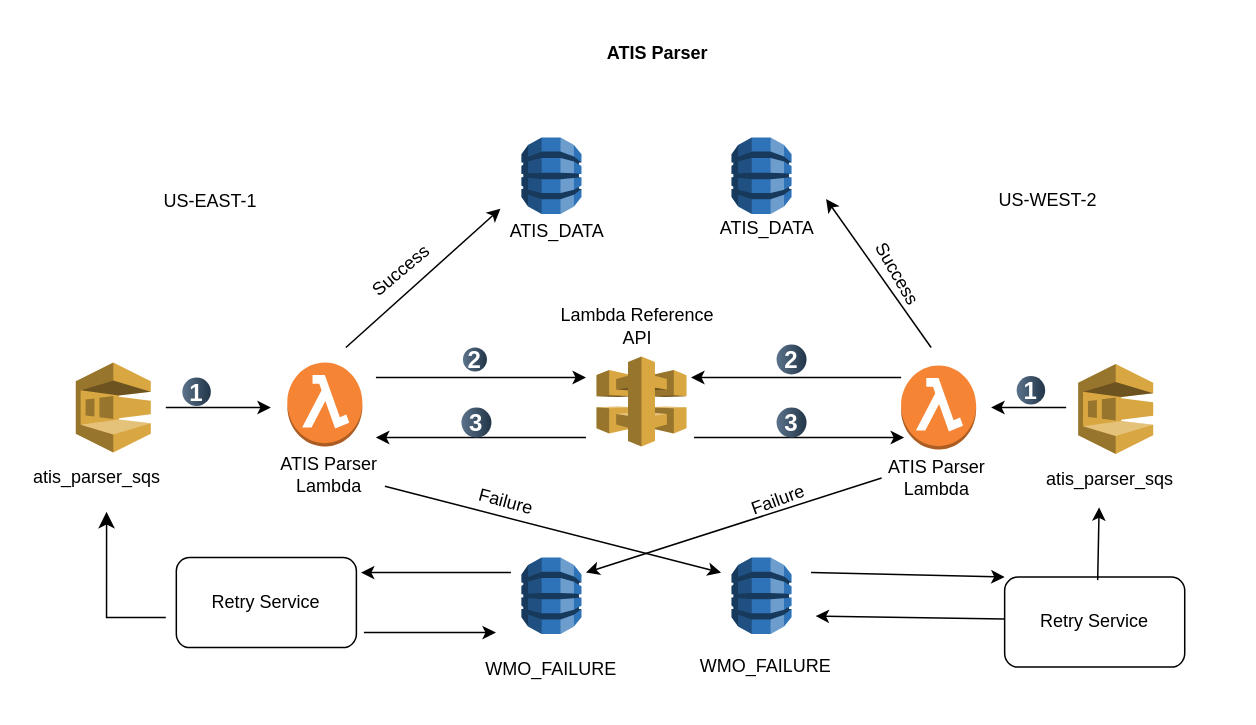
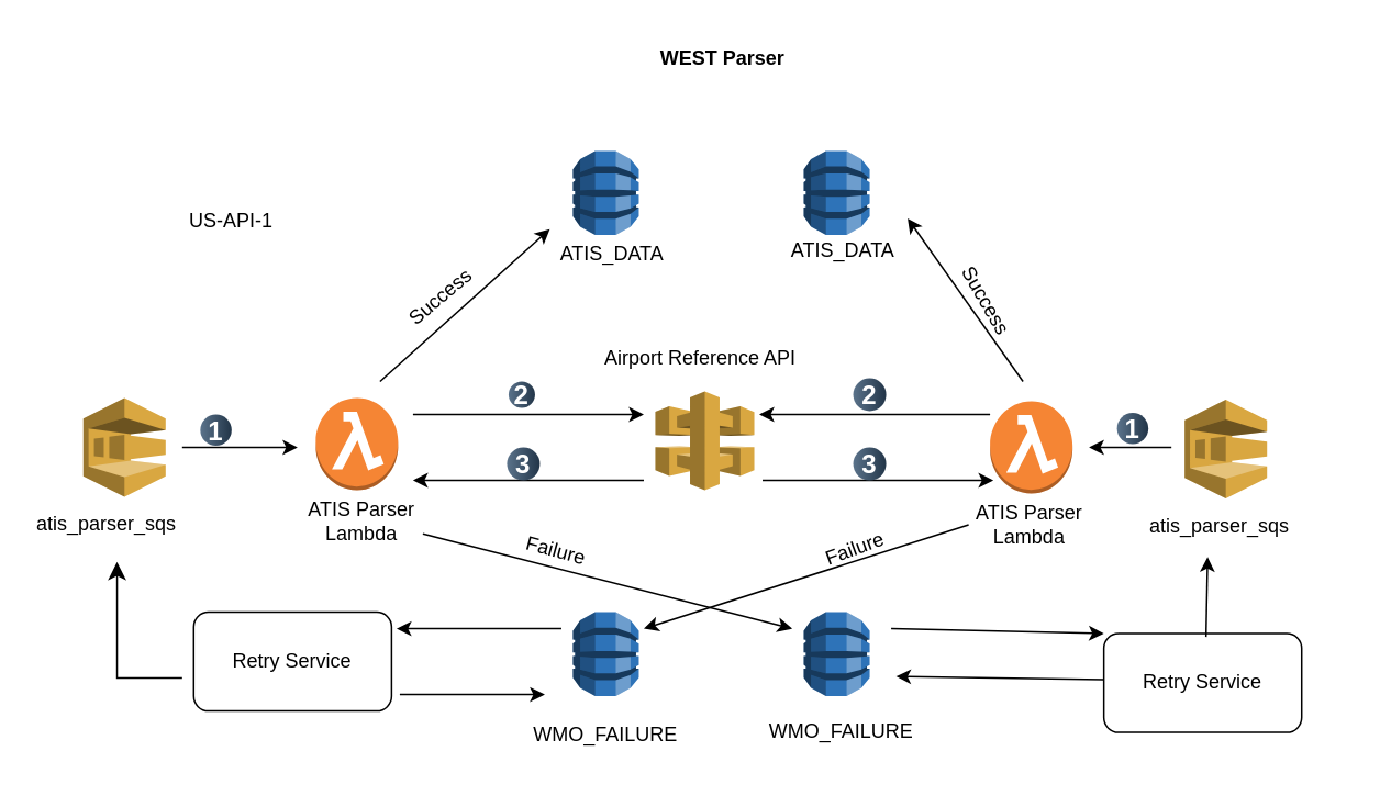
  <mxCell id="0" />
  <mxCell id="1" parent="0" />
  <mxCell id="2" value="" style="outlineConnect=0;dashed=0;verticalLabelPosition=bottom;verticalAlign=top;align=center;html=1;shape=mxgraph.aws3.sqs;fillColor=#D9A741;gradientColor=none;" parent="1" vertex="1"><mxGeometry x="50" y="241" width="50" height="60" as="geometry" /></mxCell>
  <mxCell id="3" value="" style="outlineConnect=0;dashed=0;verticalLabelPosition=bottom;verticalAlign=top;align=center;html=1;shape=mxgraph.aws3.lambda_function;fillColor=#F58534;gradientColor=none;" parent="1" vertex="1"><mxGeometry x="191" y="241" width="50" height="56" as="geometry" /></mxCell>
  <mxCell id="4" value="" style="outlineConnect=0;dashed=0;verticalLabelPosition=bottom;verticalAlign=top;align=center;html=1;shape=mxgraph.aws3.api_gateway;fillColor=#D9A741;gradientColor=none;" parent="1" vertex="1"><mxGeometry x="397" y="237" width="60" height="60" as="geometry" /></mxCell>
  <mxCell id="5" value="" style="outlineConnect=0;dashed=0;verticalLabelPosition=bottom;verticalAlign=top;align=center;html=1;shape=mxgraph.aws3.dynamo_db;fillColor=#2E73B8;gradientColor=none;" parent="1" vertex="1"><mxGeometry x="347" y="91" width="40" height="51" as="geometry" /></mxCell>
  <mxCell id="6" value="" style="outlineConnect=0;dashed=0;verticalLabelPosition=bottom;verticalAlign=top;align=center;html=1;shape=mxgraph.aws3.dynamo_db;fillColor=#2E73B8;gradientColor=none;" parent="1" vertex="1"><mxGeometry x="347" y="371" width="40" height="51" as="geometry" /></mxCell>
  <mxCell id="7" value="" style="outlineConnect=0;dashed=0;verticalLabelPosition=bottom;verticalAlign=top;align=center;html=1;shape=mxgraph.aws3.lambda_function;fillColor=#F58534;gradientColor=none;" parent="1" vertex="1"><mxGeometry x="600" y="243" width="50" height="56" as="geometry" /></mxCell>
  <mxCell id="8" value="" style="outlineConnect=0;dashed=0;verticalLabelPosition=bottom;verticalAlign=top;align=center;html=1;shape=mxgraph.aws3.dynamo_db;fillColor=#2E73B8;gradientColor=none;" parent="1" vertex="1"><mxGeometry x="487" y="91" width="40" height="51" as="geometry" /></mxCell>
  <mxCell id="9" value="" style="outlineConnect=0;dashed=0;verticalLabelPosition=bottom;verticalAlign=top;align=center;html=1;shape=mxgraph.aws3.dynamo_db;fillColor=#2E73B8;gradientColor=none;" parent="1" vertex="1"><mxGeometry x="487" y="371" width="40" height="51" as="geometry" /></mxCell>
  <mxCell id="10" value="ATIS Parser Lambda" style="text;html=1;align=center;verticalAlign=middle;whiteSpace=wrap;rounded=0;" parent="1" vertex="1"><mxGeometry x="182" y="301" width="74" height="30" as="geometry" /></mxCell>
  <mxCell id="11" value="ATIS Parser Lambda" style="text;html=1;align=center;verticalAlign=middle;whiteSpace=wrap;rounded=0;" parent="1" vertex="1"><mxGeometry x="587" y="303" width="74" height="30" as="geometry" /></mxCell>
  <mxCell id="12" value="atis_parser_sqs" style="text;whiteSpace=wrap;" parent="1" vertex="1"><mxGeometry x="20" y="304" width="120" height="40" as="geometry" /></mxCell>
  <mxCell id="13" value="" style="outlineConnect=0;dashed=0;verticalLabelPosition=bottom;verticalAlign=top;align=center;html=1;shape=mxgraph.aws3.sqs;fillColor=#D9A741;gradientColor=none;" parent="1" vertex="1"><mxGeometry x="718" y="242" width="50" height="60" as="geometry" /></mxCell>
  <mxCell id="14" value="atis_parser_sqs" style="text;whiteSpace=wrap;" parent="1" vertex="1"><mxGeometry x="695" y="305" width="120" height="40" as="geometry" /></mxCell>
  <mxCell id="15" value="" style="endArrow=classic;html=1;rounded=0;" parent="1" edge="1"><mxGeometry width="50" height="50" relative="1" as="geometry"><mxPoint x="250" y="251" as="sourcePoint" /><mxPoint x="390" y="251" as="targetPoint" /></mxGeometry></mxCell>
  <mxCell id="16" value="" style="endArrow=classic;html=1;rounded=0;" parent="1" edge="1"><mxGeometry width="50" height="50" relative="1" as="geometry"><mxPoint x="110" y="271" as="sourcePoint" /><mxPoint x="180" y="271" as="targetPoint" /></mxGeometry></mxCell>
  <mxCell id="17" value="" style="endArrow=classic;html=1;rounded=0;" parent="1" edge="1"><mxGeometry width="50" height="50" relative="1" as="geometry"><mxPoint x="390" y="291" as="sourcePoint" /><mxPoint x="250" y="291" as="targetPoint" /></mxGeometry></mxCell>
  <mxCell id="18" value="" style="endArrow=classic;html=1;rounded=0;" parent="1" edge="1"><mxGeometry width="50" height="50" relative="1" as="geometry"><mxPoint x="600" y="251" as="sourcePoint" /><mxPoint x="460" y="251" as="targetPoint" /></mxGeometry></mxCell>
  <mxCell id="19" value="" style="endArrow=classic;html=1;rounded=0;" parent="1" edge="1"><mxGeometry width="50" height="50" relative="1" as="geometry"><mxPoint x="462" y="291" as="sourcePoint" /><mxPoint x="602" y="291" as="targetPoint" /></mxGeometry></mxCell>
  <mxCell id="20" value="" style="endArrow=classic;html=1;rounded=0;" parent="1" edge="1"><mxGeometry width="50" height="50" relative="1" as="geometry"><mxPoint x="710" y="271" as="sourcePoint" /><mxPoint x="660" y="271" as="targetPoint" /></mxGeometry></mxCell>
  <mxCell id="21" value="ATIS_DATA" style="text;html=1;align=center;verticalAlign=middle;whiteSpace=wrap;rounded=0;" parent="1" vertex="1"><mxGeometry x="341" y="139" width="60" height="30" as="geometry" /></mxCell>
  <mxCell id="22" value="ATIS_DATA" style="text;html=1;align=center;verticalAlign=middle;whiteSpace=wrap;rounded=0;" parent="1" vertex="1"><mxGeometry x="481" y="137" width="60" height="30" as="geometry" /></mxCell>
  <mxCell id="23" value="WMO_FAILURE" style="text;html=1;align=center;verticalAlign=middle;whiteSpace=wrap;rounded=0;" parent="1" vertex="1"><mxGeometry x="337" y="431" width="60" height="30" as="geometry" /></mxCell>
  <mxCell id="24" value="WMO_FAILURE" style="text;html=1;align=center;verticalAlign=middle;whiteSpace=wrap;rounded=0;" parent="1" vertex="1"><mxGeometry x="480" y="429" width="60" height="30" as="geometry" /></mxCell>
  <mxCell id="25" value="" style="endArrow=classic;html=1;rounded=0;entryX=-0.133;entryY=-0.017;entryDx=0;entryDy=0;entryPerimeter=0;" parent="1" target="21" edge="1"><mxGeometry width="50" height="50" relative="1" as="geometry"><mxPoint x="230" y="231" as="sourcePoint" /><mxPoint x="293" y="176" as="targetPoint" /></mxGeometry></mxCell>
  <mxCell id="26" value="" style="endArrow=classic;html=1;rounded=0;entryX=1;entryY=0.5;entryDx=0;entryDy=0;" parent="1" edge="1"><mxGeometry width="50" height="50" relative="1" as="geometry"><mxPoint x="620" y="231" as="sourcePoint" /><mxPoint x="550" y="132" as="targetPoint" /></mxGeometry></mxCell>
  <mxCell id="27" value="" style="endArrow=classic;html=1;rounded=0;exitX=1;exitY=0.75;exitDx=0;exitDy=0;" parent="1" source="10" edge="1"><mxGeometry width="50" height="50" relative="1" as="geometry"><mxPoint x="263" y="359" as="sourcePoint" /><mxPoint x="480" y="381" as="targetPoint" /></mxGeometry></mxCell>
  <mxCell id="28" value="" style="endArrow=classic;html=1;rounded=0;exitX=0;exitY=0.5;exitDx=0;exitDy=0;" parent="1" source="11" edge="1"><mxGeometry width="50" height="50" relative="1" as="geometry"><mxPoint x="438" y="355" as="sourcePoint" /><mxPoint x="390" y="381" as="targetPoint" /></mxGeometry></mxCell>
- <mxCell id="29" value="ATIS Parser" style="text;html=1;align=center;verticalAlign=middle;whiteSpace=wrap;rounded=0;fontStyle=1" parent="1" vertex="1"><mxGeometry x="313" y="20" width="250" height="30" as="geometry" /></mxCell>
+ <mxCell id="29" value="WEST Parser" style="text;html=1;align=center;verticalAlign=middle;whiteSpace=wrap;rounded=0;fontStyle=1" parent="1" vertex="1"><mxGeometry x="313" y="20" width="250" height="30" as="geometry" /></mxCell>
  <mxCell id="30" value="Success" style="text;html=1;align=center;verticalAlign=middle;whiteSpace=wrap;rounded=0;rotation=-40;" parent="1" vertex="1"><mxGeometry x="237" y="165" width="60" height="30" as="geometry" /></mxCell>
  <mxCell id="31" value="Success" style="text;html=1;align=center;verticalAlign=middle;whiteSpace=wrap;rounded=0;rotation=60;" parent="1" vertex="1"><mxGeometry x="567.623" y="166.774" width="60" height="30" as="geometry" /></mxCell>
  <mxCell id="32" value="Retry Service" style="rounded=1;whiteSpace=wrap;html=1;" parent="1" vertex="1"><mxGeometry x="117" y="371" width="120" height="60" as="geometry" /></mxCell>
  <mxCell id="33" value="" style="edgeStyle=segmentEdgeStyle;endArrow=classic;html=1;curved=0;rounded=0;endSize=8;startSize=8;entryX=0.421;entryY=0.913;entryDx=0;entryDy=0;entryPerimeter=0;" parent="1" target="12" edge="1"><mxGeometry width="50" height="50" relative="1" as="geometry"><mxPoint x="110" y="411" as="sourcePoint" /><mxPoint x="70" y="351" as="targetPoint" /></mxGeometry></mxCell>
  <mxCell id="34" value="" style="endArrow=classic;html=1;rounded=0;" parent="1" edge="1"><mxGeometry width="50" height="50" relative="1" as="geometry"><mxPoint x="242" y="421" as="sourcePoint" /><mxPoint x="330" y="421" as="targetPoint" /></mxGeometry></mxCell>
  <mxCell id="35" value="" style="endArrow=classic;html=1;rounded=0;" parent="1" edge="1"><mxGeometry width="50" height="50" relative="1" as="geometry"><mxPoint x="340" y="381" as="sourcePoint" /><mxPoint x="240" y="381" as="targetPoint" /></mxGeometry></mxCell>
  <mxCell id="36" value="Retry Service" style="rounded=1;whiteSpace=wrap;html=1;" parent="1" vertex="1"><mxGeometry x="669" y="384" width="120" height="60" as="geometry" /></mxCell>
  <mxCell id="37" value="" style="endArrow=classic;html=1;rounded=0;entryX=0;entryY=0;entryDx=0;entryDy=0;" parent="1" target="36" edge="1"><mxGeometry width="50" height="50" relative="1" as="geometry"><mxPoint x="540" y="381" as="sourcePoint" /><mxPoint x="648" y="391" as="targetPoint" /></mxGeometry></mxCell>
  <mxCell id="38" value="" style="endArrow=classic;html=1;rounded=0;exitX=0.6;exitY=-0.033;exitDx=0;exitDy=0;exitPerimeter=0;entryX=0.308;entryY=0.813;entryDx=0;entryDy=0;entryPerimeter=0;" parent="1" target="14" edge="1"><mxGeometry width="50" height="50" relative="1" as="geometry"><mxPoint x="731" y="386.02" as="sourcePoint" /><mxPoint x="740.411" y="345" as="targetPoint" /></mxGeometry></mxCell>
  <mxCell id="39" value="" style="endArrow=classic;html=1;rounded=0;exitX=0;exitY=0.5;exitDx=0;exitDy=0;" parent="1" edge="1"><mxGeometry width="50" height="50" relative="1" as="geometry"><mxPoint x="669" y="412" as="sourcePoint" /><mxPoint x="543" y="410" as="targetPoint" /></mxGeometry></mxCell>
  <mxCell id="40" value="1" style="ellipse;whiteSpace=wrap;html=1;aspect=fixed;rotation=0;gradientColor=#223548;strokeColor=none;gradientDirection=east;fillColor=#5b738b;rounded=0;pointerEvents=0;fontFamily=Helvetica;fontSize=16;fontColor=#FFFFFF;spacingTop=4;spacingBottom=4;spacingLeft=4;spacingRight=4;points=[];fontStyle=1" parent="1" vertex="1"><mxGeometry x="121" y="251" width="19" height="19" as="geometry" /></mxCell>
  <mxCell id="41" value="2" style="ellipse;whiteSpace=wrap;html=1;aspect=fixed;rotation=0;gradientColor=#223548;strokeColor=none;gradientDirection=east;fillColor=#5b738b;rounded=0;pointerEvents=0;fontFamily=Helvetica;fontSize=16;fontColor=#FFFFFF;spacingTop=4;spacingBottom=4;spacingLeft=4;spacingRight=4;points=[];fontStyle=1" parent="1" vertex="1"><mxGeometry x="308" y="231" width="16" height="16" as="geometry" /></mxCell>
  <mxCell id="42" value="3" style="ellipse;whiteSpace=wrap;html=1;aspect=fixed;rotation=0;gradientColor=#223548;strokeColor=none;gradientDirection=east;fillColor=#5b738b;rounded=0;pointerEvents=0;fontFamily=Helvetica;fontSize=16;fontColor=#FFFFFF;spacingTop=4;spacingBottom=4;spacingLeft=4;spacingRight=4;points=[];fontStyle=1" parent="1" vertex="1"><mxGeometry x="307" y="271" width="20" height="20" as="geometry" /></mxCell>
  <mxCell id="43" value="1" style="ellipse;whiteSpace=wrap;html=1;aspect=fixed;rotation=0;gradientColor=#223548;strokeColor=none;gradientDirection=east;fillColor=#5b738b;rounded=0;pointerEvents=0;fontFamily=Helvetica;fontSize=16;fontColor=#FFFFFF;spacingTop=4;spacingBottom=4;spacingLeft=4;spacingRight=4;points=[];fontStyle=1" parent="1" vertex="1"><mxGeometry x="677" y="250" width="19" height="19" as="geometry" /></mxCell>
  <mxCell id="44" value="2" style="ellipse;whiteSpace=wrap;html=1;aspect=fixed;rotation=0;gradientColor=#223548;strokeColor=none;gradientDirection=east;fillColor=#5b738b;rounded=0;pointerEvents=0;fontFamily=Helvetica;fontSize=16;fontColor=#FFFFFF;spacingTop=4;spacingBottom=4;spacingLeft=4;spacingRight=4;points=[];fontStyle=1" parent="1" vertex="1"><mxGeometry x="517" y="229" width="20" height="20" as="geometry" /></mxCell>
  <mxCell id="45" value="3" style="ellipse;whiteSpace=wrap;html=1;aspect=fixed;rotation=0;gradientColor=#223548;strokeColor=none;gradientDirection=east;fillColor=#5b738b;rounded=0;pointerEvents=0;fontFamily=Helvetica;fontSize=16;fontColor=#FFFFFF;spacingTop=4;spacingBottom=4;spacingLeft=4;spacingRight=4;points=[];fontStyle=1" parent="1" vertex="1"><mxGeometry x="517" y="271" width="20" height="20" as="geometry" /></mxCell>
  <mxCell id="46" value="Failure" style="text;html=1;align=center;verticalAlign=middle;whiteSpace=wrap;rounded=0;rotation=15;" parent="1" vertex="1"><mxGeometry x="307" y="319" width="60" height="30" as="geometry" /></mxCell>
  <mxCell id="47" value="Failure" style="text;html=1;align=center;verticalAlign=middle;whiteSpace=wrap;rounded=0;rotation=-20;" parent="1" vertex="1"><mxGeometry x="479.57" y="318.47" width="77.14" height="30" as="geometry" /></mxCell>
- <mxCell id="48" value="US-EAST-1" style="text;html=1;align=center;verticalAlign=middle;whiteSpace=wrap;rounded=0;" vertex="1" parent="1"><mxGeometry x="106" y="119" width="68" height="30" as="geometry" /></mxCell>
- <mxCell id="49" value="US-WEST-2" style="text;html=1;align=center;verticalAlign=middle;whiteSpace=wrap;rounded=0;" vertex="1" parent="1"><mxGeometry x="664" y="118" width="68" height="30" as="geometry" /></mxCell>
- <mxCell id="50" value="Lambda Reference API" style="text;html=1;align=center;verticalAlign=middle;whiteSpace=wrap;rounded=0;" vertex="1" parent="1"><mxGeometry x="362" y="202" width="125" height="30" as="geometry" /></mxCell>
+ <mxCell id="48" value="US-API-1" style="text;html=1;align=center;verticalAlign=middle;whiteSpace=wrap;rounded=0;" vertex="1" parent="1"><mxGeometry x="106" y="119" width="68" height="30" as="geometry" /></mxCell>
+ <mxCell id="50" value="Airport Reference API" style="text;html=1;align=center;verticalAlign=middle;whiteSpace=wrap;rounded=0;" vertex="1" parent="1"><mxGeometry x="362" y="202" width="125" height="30" as="geometry" /></mxCell>
